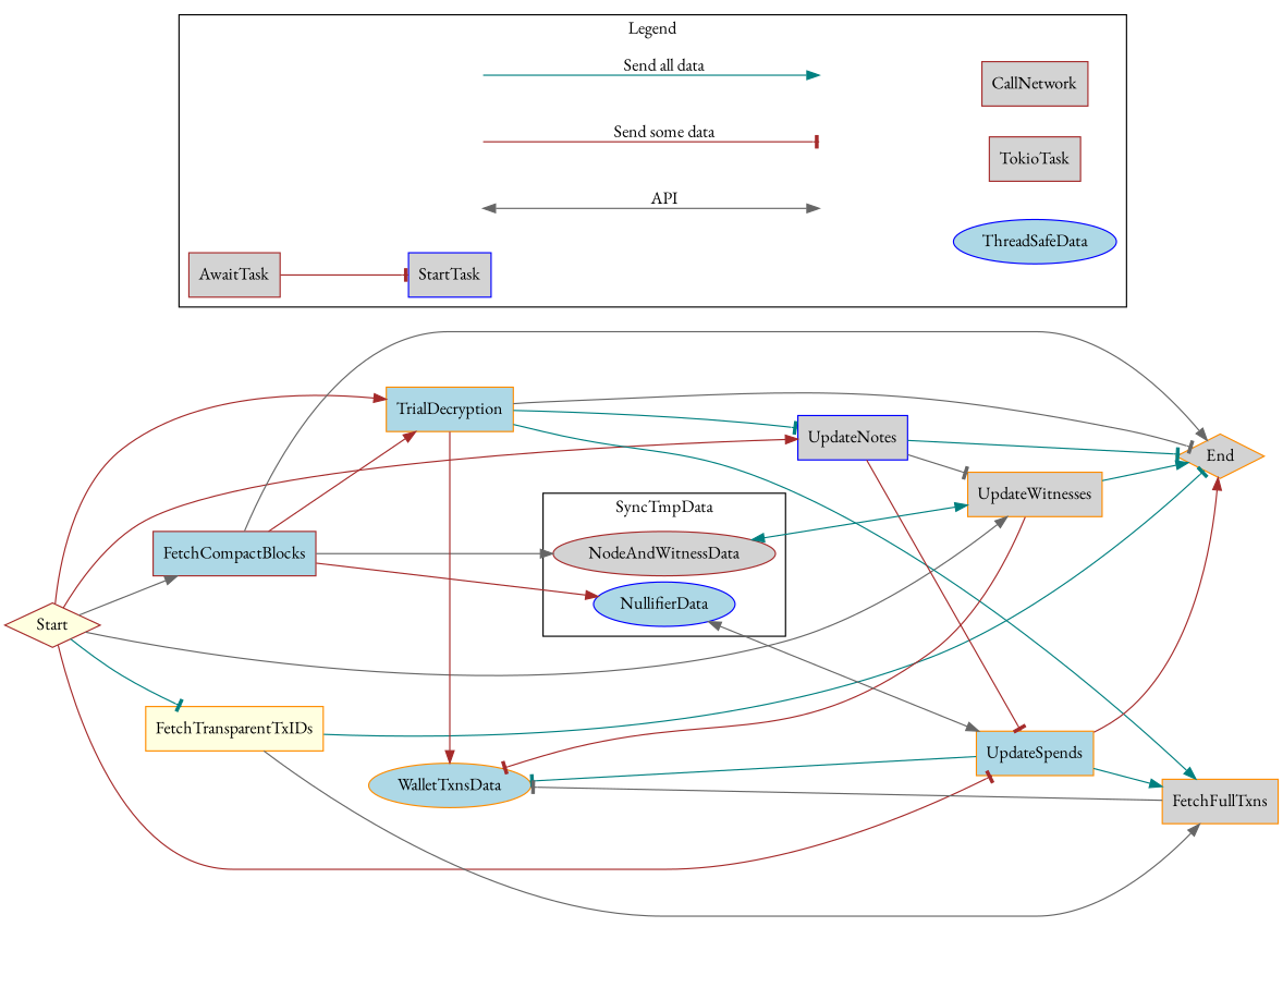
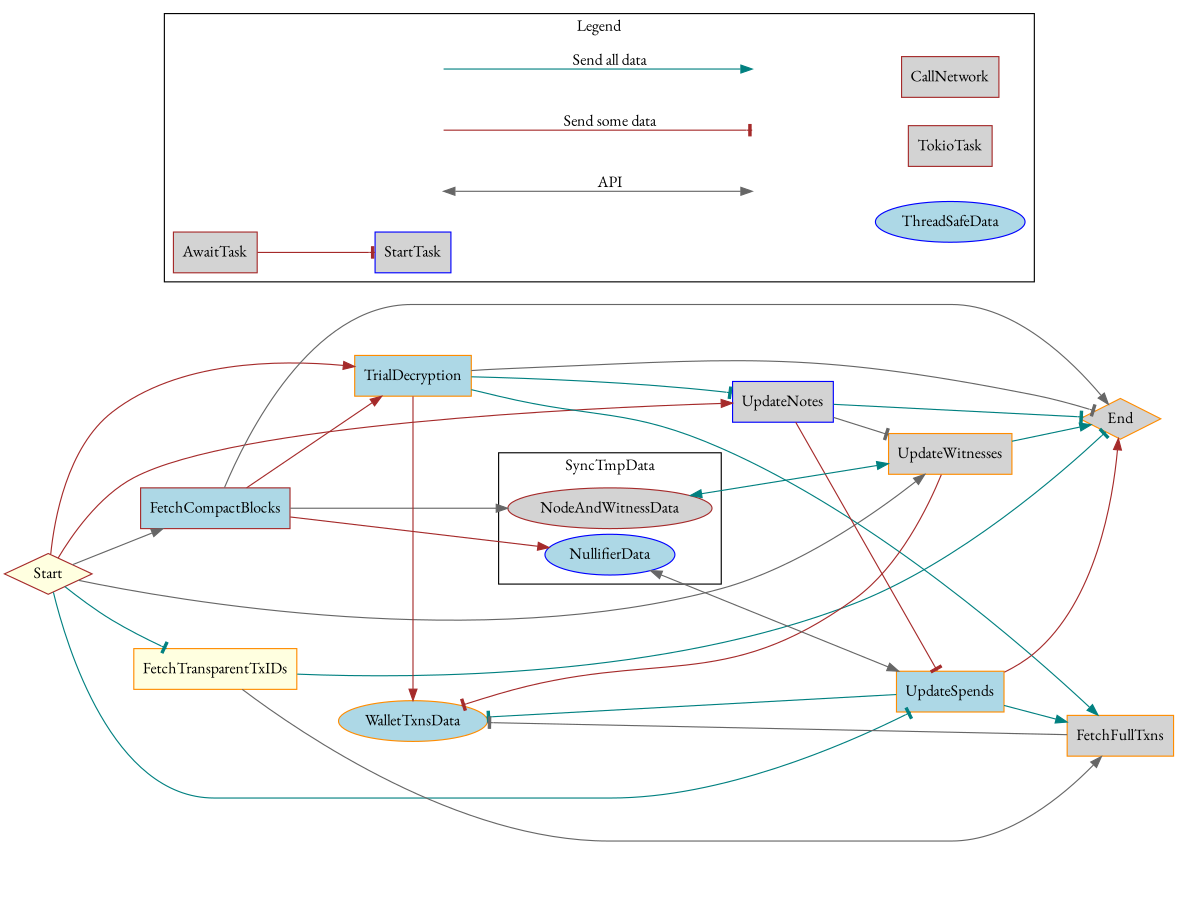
  digraph {
    fontname="EB Garamond"
    newrank=true
    rankdir=LR
    node [fontname="EB Garamond" style=filled]
    edge [fontname="EB Garamond" arrowhead=normal color=brown]
    rank1 [style=invis]
    Start [color=brown fillcolor=lightyellow shape=diamond]
    rank2 [style=invis]
    FetchCompactBlocks [color=brown fillcolor=lightblue shape=rect]
    FetchTransparentTxIDs [color=darkorange fillcolor=lightyellow shape=rect]
    rank3 [style=invis]
    TrialDecryption [color=darkorange fillcolor=lightblue shape=rect]
    WalletTxnsData [color=darkorange fillcolor=lightblue shape=oval]
    StartTask [color=blue fillcolor=lightgrey shape=rect]
    c [style=invis]
    e [style=invis]
    g [style=invis]
    rank4 [style=invis]
    UpdateNotes [color=blue fillcolor=lightgrey shape=rect]
    rank5 [style=invis]
    UpdateWitnesses [color=darkorange fillcolor=lightgrey shape=rect]
    UpdateSpends [color=darkorange fillcolor=lightblue shape=rect]
    CallNetwork [color=brown fillcolor=lightgrey shape=rect]
    TokioTask [color=brown fillcolor=lightgrey shape=rect]
    ThreadSafeData [color=blue fillcolor=lightblue shape=oval]
    rank6 [style=invis]
    End [color=darkorange fillcolor=lightgrey shape=diamond]
    AwaitTask [color=brown fillcolor=lightgrey shape=rect]
    d [style=invis]
    f [style=invis]
    h [style=invis]
    NullifierData [color=blue fillcolor=lightblue shape=oval]
    NodeAndWitnessData [color=brown fillcolor=lightgrey shape=oval]
    FetchFullTxns [color=darkorange fillcolor=lightgrey shape=rect]
    subgraph sub_1 {
      rank=same
      rank1
      Start
    }
    subgraph sub_2 {
      rank=same
      rank2
      FetchCompactBlocks
      FetchTransparentTxIDs
    }
    subgraph sub_3 {
      rank=same
      rank3
      TrialDecryption
      WalletTxnsData
      StartTask
      c
      e
      g
    }
    subgraph sub_4 {
      rank=same
      rank4
      UpdateNotes
    }
    subgraph sub_5 {
      rank=same
      rank5
      UpdateWitnesses
      UpdateSpends
      CallNetwork
      TokioTask
      ThreadSafeData
    }
    subgraph sub_6 {
      rank=same
      rank6
      End
    }
    subgraph cluster_7 {
      label=Legend
      StartTask
      c
      e
      g
      CallNetwork
      TokioTask
      ThreadSafeData
      AwaitTask
      d
      f
      h
    }
    subgraph cluster_8 {
      label=SyncTmpData
      NullifierData
      NodeAndWitnessData
    }
    rank1 -> rank2 [style=invis arrowhead="" color=""]
    Start -> FetchCompactBlocks [color=gray40]
    Start -> FetchTransparentTxIDs [arrowhead=tee color=teal]
    Start -> TrialDecryption
    Start -> UpdateNotes
    Start -> UpdateWitnesses [color=gray40]
-   Start -> UpdateSpends [arrowhead=tee]
+   Start -> UpdateSpends [arrowhead=tee color=teal]
    rank2 -> rank3 [style=invis arrowhead="" color=""]
    FetchCompactBlocks -> TrialDecryption
    FetchCompactBlocks -> End [color=gray40]
    FetchCompactBlocks -> NullifierData
    FetchCompactBlocks -> NodeAndWitnessData [color=gray40]
    FetchTransparentTxIDs -> End [arrowhead=tee color=teal]
    FetchTransparentTxIDs -> FetchFullTxns [color=gray40]
    rank3 -> rank4 [style=invis arrowhead="" color=""]
    TrialDecryption -> WalletTxnsData
    TrialDecryption -> UpdateNotes [arrowhead=tee color=teal]
    TrialDecryption -> End [arrowhead=tee color=gray40]
    TrialDecryption -> FetchFullTxns [color=teal]
    c -> d [color=teal label="Send all data"]
    e -> f [arrowhead=tee label="Send some data"]
    g -> h [color=gray40 dir=both label=API arrowhead=""]
    rank4 -> rank5 [style=invis arrowhead="" color=""]
    UpdateNotes -> UpdateWitnesses [arrowhead=tee color=gray40]
    UpdateNotes -> UpdateSpends [arrowhead=tee]
    UpdateNotes -> End [arrowhead=tee color=teal]
    rank5 -> rank6 [style=invis arrowhead="" color=""]
    UpdateWitnesses -> WalletTxnsData [arrowhead=tee]
    UpdateWitnesses -> End [color=teal]
    UpdateSpends -> WalletTxnsData [arrowhead=tee color=teal]
    UpdateSpends -> End
    UpdateSpends -> FetchFullTxns [color=teal]
    AwaitTask -> StartTask [arrowhead=tee]
    NullifierData -> UpdateSpends [color=gray40 dir=both arrowhead=""]
    NodeAndWitnessData -> UpdateWitnesses [color=teal dir=both arrowhead=""]
    FetchFullTxns -> WalletTxnsData [arrowhead=tee color=gray40]
  }
